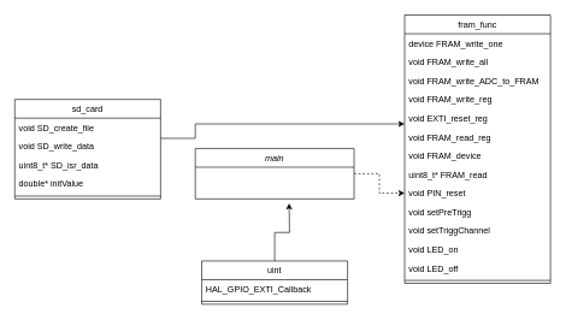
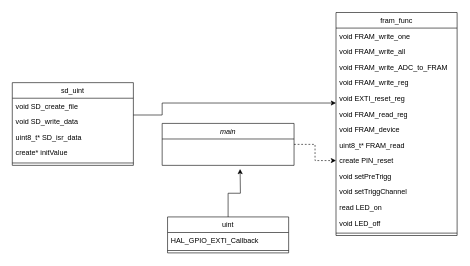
  <mxCell id="0" />
  <mxCell id="1" parent="0" />
  <mxCell id="2" value="" style="edgeStyle=orthogonalEdgeStyle;rounded=0;orthogonalLoop=1;jettySize=auto;html=1;dashed=1;" edge="1" parent="1" source="3" target="13"><mxGeometry relative="1" as="geometry" /></mxCell>
  <mxCell id="3" value="main" style="swimlane;fontStyle=2;align=center;verticalAlign=top;childLayout=stackLayout;horizontal=1;startSize=26;horizontalStack=0;resizeParent=1;resizeLast=0;collapsible=1;marginBottom=0;rounded=0;shadow=0;strokeWidth=1;" parent="1" vertex="1"><mxGeometry x="270" y="205" width="220" height="70" as="geometry"><mxRectangle x="230" y="140" width="160" height="26" as="alternateBounds" /></mxGeometry></mxCell>
  <mxCell id="4" value="fram_func" style="swimlane;fontStyle=0;align=center;verticalAlign=top;childLayout=stackLayout;horizontal=1;startSize=26;horizontalStack=0;resizeParent=1;resizeLast=0;collapsible=1;marginBottom=0;rounded=0;shadow=0;strokeWidth=1;" parent="1" vertex="1"><mxGeometry x="560" y="20" width="202" height="372" as="geometry"><mxRectangle x="550" y="140" width="160" height="26" as="alternateBounds" /></mxGeometry></mxCell>
- <mxCell id="5" value="device FRAM_write_one" style="text;align=left;verticalAlign=top;spacingLeft=4;spacingRight=4;overflow=hidden;rotatable=0;points=[[0,0.5],[1,0.5]];portConstraint=eastwest;" parent="4" vertex="1"><mxGeometry y="26" width="202" height="26" as="geometry" /></mxCell>
+ <mxCell id="5" value="void FRAM_write_one" style="text;align=left;verticalAlign=top;spacingLeft=4;spacingRight=4;overflow=hidden;rotatable=0;points=[[0,0.5],[1,0.5]];portConstraint=eastwest;" parent="4" vertex="1"><mxGeometry y="26" width="202" height="26" as="geometry" /></mxCell>
  <mxCell id="6" value="void FRAM_write_all" style="text;align=left;verticalAlign=top;spacingLeft=4;spacingRight=4;overflow=hidden;rotatable=0;points=[[0,0.5],[1,0.5]];portConstraint=eastwest;rounded=0;shadow=0;html=0;" parent="4" vertex="1"><mxGeometry y="52" width="202" height="26" as="geometry" /></mxCell>
  <mxCell id="7" value="void FRAM_write_ADC_to_FRAM" style="text;align=left;verticalAlign=top;spacingLeft=4;spacingRight=4;overflow=hidden;rotatable=0;points=[[0,0.5],[1,0.5]];portConstraint=eastwest;rounded=0;shadow=0;html=0;" parent="4" vertex="1"><mxGeometry y="78" width="202" height="26" as="geometry" /></mxCell>
  <mxCell id="8" value="void FRAM_write_reg" style="text;align=left;verticalAlign=top;spacingLeft=4;spacingRight=4;overflow=hidden;rotatable=0;points=[[0,0.5],[1,0.5]];portConstraint=eastwest;rounded=0;shadow=0;html=0;" parent="4" vertex="1"><mxGeometry y="104" width="202" height="26" as="geometry" /></mxCell>
  <mxCell id="9" value="void EXTI_reset_reg" style="text;align=left;verticalAlign=top;spacingLeft=4;spacingRight=4;overflow=hidden;rotatable=0;points=[[0,0.5],[1,0.5]];portConstraint=eastwest;rounded=0;shadow=0;html=0;" parent="4" vertex="1"><mxGeometry y="130" width="202" height="26" as="geometry" /></mxCell>
  <mxCell id="10" value="void FRAM_read_reg" style="text;align=left;verticalAlign=top;spacingLeft=4;spacingRight=4;overflow=hidden;rotatable=0;points=[[0,0.5],[1,0.5]];portConstraint=eastwest;rounded=0;shadow=0;html=0;" vertex="1" parent="4"><mxGeometry y="156" width="202" height="26" as="geometry" /></mxCell>
  <mxCell id="11" value="void FRAM_device" style="text;align=left;verticalAlign=top;spacingLeft=4;spacingRight=4;overflow=hidden;rotatable=0;points=[[0,0.5],[1,0.5]];portConstraint=eastwest;rounded=0;shadow=0;html=0;" vertex="1" parent="4"><mxGeometry y="182" width="202" height="26" as="geometry" /></mxCell>
  <mxCell id="12" value="uint8_t* FRAM_read" style="text;align=left;verticalAlign=top;spacingLeft=4;spacingRight=4;overflow=hidden;rotatable=0;points=[[0,0.5],[1,0.5]];portConstraint=eastwest;rounded=0;shadow=0;html=0;" vertex="1" parent="4"><mxGeometry y="208" width="202" height="26" as="geometry" /></mxCell>
- <mxCell id="13" value="void PIN_reset" style="text;align=left;verticalAlign=top;spacingLeft=4;spacingRight=4;overflow=hidden;rotatable=0;points=[[0,0.5],[1,0.5]];portConstraint=eastwest;rounded=0;shadow=0;html=0;" vertex="1" parent="4"><mxGeometry y="234" width="202" height="26" as="geometry" /></mxCell>
+ <mxCell id="13" value="create PIN_reset" style="text;align=left;verticalAlign=top;spacingLeft=4;spacingRight=4;overflow=hidden;rotatable=0;points=[[0,0.5],[1,0.5]];portConstraint=eastwest;rounded=0;shadow=0;html=0;" vertex="1" parent="4"><mxGeometry y="234" width="202" height="26" as="geometry" /></mxCell>
  <mxCell id="14" value="void setPreTrigg" style="text;align=left;verticalAlign=top;spacingLeft=4;spacingRight=4;overflow=hidden;rotatable=0;points=[[0,0.5],[1,0.5]];portConstraint=eastwest;rounded=0;shadow=0;html=0;" vertex="1" parent="4"><mxGeometry y="260" width="202" height="26" as="geometry" /></mxCell>
  <mxCell id="15" value="void setTriggChannel" style="text;align=left;verticalAlign=top;spacingLeft=4;spacingRight=4;overflow=hidden;rotatable=0;points=[[0,0.5],[1,0.5]];portConstraint=eastwest;rounded=0;shadow=0;html=0;" vertex="1" parent="4"><mxGeometry y="286" width="202" height="26" as="geometry" /></mxCell>
- <mxCell id="16" value="void LED_on" style="text;align=left;verticalAlign=top;spacingLeft=4;spacingRight=4;overflow=hidden;rotatable=0;points=[[0,0.5],[1,0.5]];portConstraint=eastwest;rounded=0;shadow=0;html=0;" vertex="1" parent="4"><mxGeometry y="312" width="202" height="26" as="geometry" /></mxCell>
+ <mxCell id="16" value="read LED_on" style="text;align=left;verticalAlign=top;spacingLeft=4;spacingRight=4;overflow=hidden;rotatable=0;points=[[0,0.5],[1,0.5]];portConstraint=eastwest;rounded=0;shadow=0;html=0;" vertex="1" parent="4"><mxGeometry y="312" width="202" height="26" as="geometry" /></mxCell>
  <mxCell id="17" value="void LED_off" style="text;align=left;verticalAlign=top;spacingLeft=4;spacingRight=4;overflow=hidden;rotatable=0;points=[[0,0.5],[1,0.5]];portConstraint=eastwest;rounded=0;shadow=0;html=0;" vertex="1" parent="4"><mxGeometry y="338" width="202" height="26" as="geometry" /></mxCell>
  <mxCell id="18" value="" style="line;html=1;strokeWidth=1;align=left;verticalAlign=middle;spacingTop=-1;spacingLeft=3;spacingRight=3;rotatable=0;labelPosition=right;points=[];portConstraint=eastwest;" parent="4" vertex="1"><mxGeometry y="364" width="202" height="8" as="geometry" /></mxCell>
- <mxCell id="19" value="sd_card" style="swimlane;fontStyle=0;align=center;verticalAlign=top;childLayout=stackLayout;horizontal=1;startSize=26;horizontalStack=0;resizeParent=1;resizeLast=0;collapsible=1;marginBottom=0;rounded=0;shadow=0;strokeWidth=1;" vertex="1" parent="1"><mxGeometry x="20" y="137" width="202" height="138" as="geometry"><mxRectangle x="550" y="140" width="160" height="26" as="alternateBounds" /></mxGeometry></mxCell>
+ <mxCell id="19" value="sd_uint" style="swimlane;fontStyle=0;align=center;verticalAlign=top;childLayout=stackLayout;horizontal=1;startSize=26;horizontalStack=0;resizeParent=1;resizeLast=0;collapsible=1;marginBottom=0;rounded=0;shadow=0;strokeWidth=1;" vertex="1" parent="1"><mxGeometry x="20" y="137" width="202" height="138" as="geometry"><mxRectangle x="550" y="140" width="160" height="26" as="alternateBounds" /></mxGeometry></mxCell>
  <mxCell id="20" value="void SD_create_file" style="text;align=left;verticalAlign=top;spacingLeft=4;spacingRight=4;overflow=hidden;rotatable=0;points=[[0,0.5],[1,0.5]];portConstraint=eastwest;" vertex="1" parent="19"><mxGeometry y="26" width="202" height="26" as="geometry" /></mxCell>
  <mxCell id="21" value="void SD_write_data" style="text;align=left;verticalAlign=top;spacingLeft=4;spacingRight=4;overflow=hidden;rotatable=0;points=[[0,0.5],[1,0.5]];portConstraint=eastwest;rounded=0;shadow=0;html=0;" vertex="1" parent="19"><mxGeometry y="52" width="202" height="26" as="geometry" /></mxCell>
  <mxCell id="22" value="uint8_t* SD_isr_data" style="text;align=left;verticalAlign=top;spacingLeft=4;spacingRight=4;overflow=hidden;rotatable=0;points=[[0,0.5],[1,0.5]];portConstraint=eastwest;rounded=0;shadow=0;html=0;" vertex="1" parent="19"><mxGeometry y="78" width="202" height="26" as="geometry" /></mxCell>
- <mxCell id="23" value="double* initValue" style="text;align=left;verticalAlign=top;spacingLeft=4;spacingRight=4;overflow=hidden;rotatable=0;points=[[0,0.5],[1,0.5]];portConstraint=eastwest;rounded=0;shadow=0;html=0;" vertex="1" parent="19"><mxGeometry y="104" width="202" height="26" as="geometry" /></mxCell>
+ <mxCell id="23" value="create* initValue" style="text;align=left;verticalAlign=top;spacingLeft=4;spacingRight=4;overflow=hidden;rotatable=0;points=[[0,0.5],[1,0.5]];portConstraint=eastwest;rounded=0;shadow=0;html=0;" vertex="1" parent="19"><mxGeometry y="104" width="202" height="26" as="geometry" /></mxCell>
  <mxCell id="24" value="" style="line;html=1;strokeWidth=1;align=left;verticalAlign=middle;spacingTop=-1;spacingLeft=3;spacingRight=3;rotatable=0;labelPosition=right;points=[];portConstraint=eastwest;" vertex="1" parent="19"><mxGeometry y="130" width="202" height="8" as="geometry" /></mxCell>
  <mxCell id="25" value="" style="edgeStyle=orthogonalEdgeStyle;rounded=0;orthogonalLoop=1;jettySize=auto;html=1;exitX=1;exitY=0.077;exitDx=0;exitDy=0;exitPerimeter=0;" edge="1" parent="1" source="21"><mxGeometry relative="1" as="geometry"><mxPoint x="147.05" y="214.992" as="sourcePoint" /><mxPoint x="560" y="171" as="targetPoint" /><Array as="points"><mxPoint x="270" y="191" /><mxPoint x="270" y="171" /></Array></mxGeometry></mxCell>
  <mxCell id="26" value="uint" style="swimlane;fontStyle=0;align=center;verticalAlign=top;childLayout=stackLayout;horizontal=1;startSize=26;horizontalStack=0;resizeParent=1;resizeLast=0;collapsible=1;marginBottom=0;rounded=0;shadow=0;strokeWidth=1;" vertex="1" parent="1"><mxGeometry x="279" y="361" width="202" height="60" as="geometry"><mxRectangle x="550" y="140" width="160" height="26" as="alternateBounds" /></mxGeometry></mxCell>
  <mxCell id="27" value="HAL_GPIO_EXTI_Callback" style="text;align=left;verticalAlign=top;spacingLeft=4;spacingRight=4;overflow=hidden;rotatable=0;points=[[0,0.5],[1,0.5]];portConstraint=eastwest;" vertex="1" parent="26"><mxGeometry y="26" width="202" height="26" as="geometry" /></mxCell>
  <mxCell id="28" value="" style="line;html=1;strokeWidth=1;align=left;verticalAlign=middle;spacingTop=-1;spacingLeft=3;spacingRight=3;rotatable=0;labelPosition=right;points=[];portConstraint=eastwest;" vertex="1" parent="26"><mxGeometry y="52" width="202" height="8" as="geometry" /></mxCell>
  <mxCell id="29" value="" style="edgeStyle=orthogonalEdgeStyle;rounded=0;orthogonalLoop=1;jettySize=auto;html=1;exitX=0.5;exitY=0;exitDx=0;exitDy=0;" edge="1" parent="1" source="26"><mxGeometry relative="1" as="geometry"><mxPoint x="360" y="321" as="sourcePoint" /><mxPoint x="400" y="281" as="targetPoint" /></mxGeometry></mxCell>
